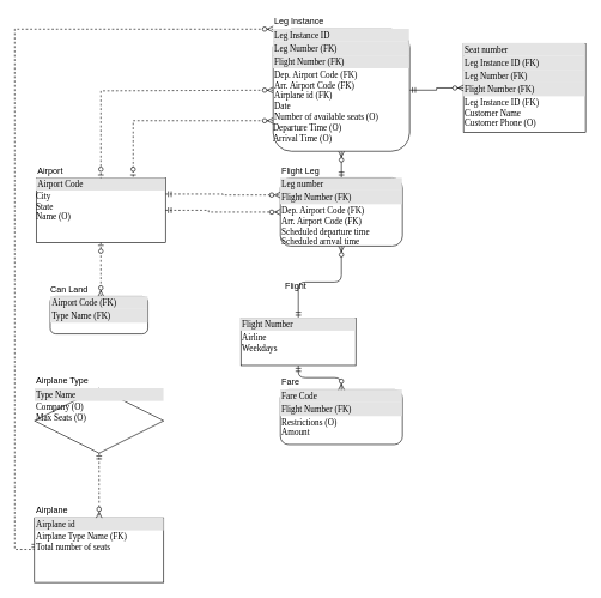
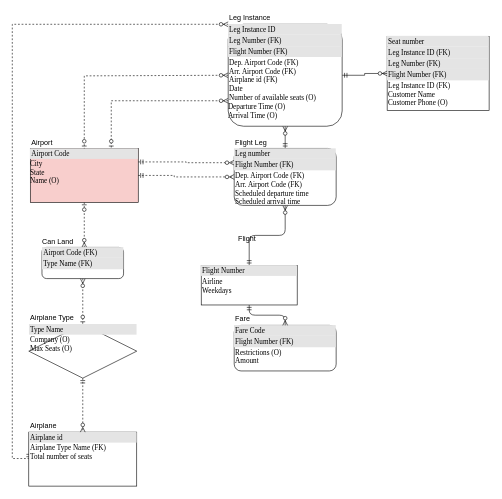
  <mxCell id="0" />
  <mxCell id="1" parent="0" />
  <mxCell id="2" style="edgeStyle=orthogonalEdgeStyle;rounded=0;orthogonalLoop=1;jettySize=auto;html=1;exitX=1;exitY=0.25;exitDx=0;exitDy=0;entryX=0;entryY=0.25;entryDx=0;entryDy=0;dashed=1;startArrow=ERmandOne;startFill=0;endArrow=ERzeroToMany;endFill=1;" parent="1" source="4" target="7" edge="1"><mxGeometry relative="1" as="geometry" /></mxCell>
  <mxCell id="3" style="edgeStyle=orthogonalEdgeStyle;rounded=0;orthogonalLoop=1;jettySize=auto;html=1;exitX=0.5;exitY=1;exitDx=0;exitDy=0;entryX=0.5;entryY=1;entryDx=0;entryDy=0;startArrow=ERzeroToOne;startFill=1;endArrow=ERzeroToMany;endFill=1;dashed=1;" edge="1" parent="1" source="4" target="31"><mxGeometry relative="1" as="geometry"><Array as="points"><mxPoint x="140" y="383" /><mxPoint x="140" y="383" /></Array></mxGeometry></mxCell>
- <mxCell id="4" value="&lt;div style=&quot;box-sizing: border-box ; width: 100% ; background: #e4e4e4 ; padding: 2px&quot;&gt;Airport Code&lt;/div&gt;City&lt;br&gt;State&lt;br&gt;Name (O)" style="verticalAlign=top;align=left;overflow=fill;html=1;rounded=0;shadow=0;comic=0;labelBackgroundColor=none;strokeWidth=1;fontFamily=Verdana;fontSize=12" parent="1" vertex="1"><mxGeometry x="50" y="247" width="180" height="90" as="geometry" /></mxCell>
+ <mxCell id="4" value="&lt;div style=&quot;box-sizing: border-box ; width: 100% ; background: #e4e4e4 ; padding: 2px&quot;&gt;Airport Code&lt;/div&gt;City&lt;br&gt;State&lt;br&gt;Name (O)" style="verticalAlign=top;align=left;overflow=fill;html=1;rounded=0;shadow=0;comic=0;labelBackgroundColor=none;strokeWidth=1;fontFamily=Verdana;fontSize=12;fillColor=#f8cecc;" parent="1" vertex="1"><mxGeometry x="50" y="247" width="180" height="90" as="geometry" /></mxCell>
  <mxCell id="5" style="edgeStyle=orthogonalEdgeStyle;html=1;entryX=0.5;entryY=0;labelBackgroundColor=none;startArrow=ERzeroToMany;endArrow=ERmandOne;fontFamily=Verdana;fontSize=12;align=left;startFill=1;endFill=0;" parent="1" source="7" target="14" edge="1"><mxGeometry relative="1" as="geometry" /></mxCell>
  <mxCell id="6" style="edgeStyle=orthogonalEdgeStyle;html=1;labelBackgroundColor=none;startArrow=ERmandOne;endArrow=ERzeroToMany;fontFamily=Verdana;fontSize=12;align=left;startFill=0;endFill=1;" parent="1" source="7" target="19" edge="1"><mxGeometry relative="1" as="geometry" /></mxCell>
  <mxCell id="7" value="&lt;div style=&quot;box-sizing: border-box ; width: 100% ; background: #e4e4e4 ; padding: 2px&quot;&gt;Leg number&lt;/div&gt;&lt;div style=&quot;box-sizing: border-box ; width: 100% ; background: #e4e4e4 ; padding: 2px&quot;&gt;Flight Number (FK)&lt;/div&gt;&lt;table style=&quot;width: 100% ; font-size: 1em&quot; cellpadding=&quot;2&quot; cellspacing=&quot;0&quot;&gt;&lt;tbody&gt;&lt;tr&gt;&lt;td&gt;Dep. Airport Code (FK)&lt;br&gt;Arr. Airport Code (FK)&lt;br&gt;Scheduled departure time&lt;br&gt;Scheduled arrival time&lt;/td&gt;&lt;td&gt;&lt;/td&gt;&lt;/tr&gt;&lt;/tbody&gt;&lt;/table&gt;" style="verticalAlign=top;align=left;overflow=fill;html=1;rounded=1;shadow=0;comic=0;labelBackgroundColor=none;strokeWidth=1;fontFamily=Verdana;fontSize=12" parent="1" vertex="1"><mxGeometry x="390" y="247" width="170" height="95" as="geometry" /></mxCell>
  <mxCell id="8" style="edgeStyle=orthogonalEdgeStyle;rounded=0;orthogonalLoop=1;jettySize=auto;html=1;exitX=0;exitY=0.5;exitDx=0;exitDy=0;entryX=0;entryY=1;entryDx=0;entryDy=0;startArrow=ERmandOne;startFill=0;endArrow=ERzeroToMany;endFill=1;dashed=1;" parent="1" source="9" target="27" edge="1"><mxGeometry relative="1" as="geometry"><Array as="points"><mxPoint x="20" y="764" /><mxPoint x="20" y="40" /></Array></mxGeometry></mxCell>
  <mxCell id="9" value="&lt;div style=&quot;box-sizing: border-box ; width: 100% ; background: #e4e4e4 ; padding: 2px&quot;&gt;Airplane id&lt;/div&gt;&lt;table style=&quot;width: 100% ; font-size: 1em&quot; cellpadding=&quot;2&quot; cellspacing=&quot;0&quot;&gt;&lt;tbody&gt;&lt;tr&gt;&lt;td&gt;Airplane Type Name (FK)&lt;br&gt;Total number of seats&lt;/td&gt;&lt;td&gt;&lt;/td&gt;&lt;/tr&gt;&lt;/tbody&gt;&lt;/table&gt;" style="verticalAlign=top;align=left;overflow=fill;html=1;rounded=0;shadow=0;comic=0;labelBackgroundColor=none;strokeWidth=1;fontFamily=Verdana;fontSize=12" parent="1" vertex="1"><mxGeometry x="47.5" y="720" width="180" height="90" as="geometry" /></mxCell>
  <mxCell id="10" style="edgeStyle=orthogonalEdgeStyle;html=1;entryX=0.5;entryY=0;labelBackgroundColor=none;startArrow=ERmandOne;endArrow=ERzeroToMany;fontFamily=Verdana;fontSize=12;align=left;dashed=1;startFill=0;endFill=1;" parent="1" source="11" target="9" edge="1"><mxGeometry relative="1" as="geometry" /></mxCell>
  <mxCell id="11" value="&lt;div style=&quot;box-sizing: border-box ; width: 100% ; background: #e4e4e4 ; padding: 2px&quot;&gt;Type Name&lt;/div&gt;&lt;table style=&quot;width: 100% ; font-size: 1em&quot; cellpadding=&quot;2&quot; cellspacing=&quot;0&quot;&gt;&lt;tbody&gt;&lt;tr&gt;&lt;td&gt;Company (O)&lt;br&gt;Max Seats (O)&lt;/td&gt;&lt;td&gt;&lt;/td&gt;&lt;/tr&gt;&lt;/tbody&gt;&lt;/table&gt;" style="rhombus;verticalAlign=top;align=left;overflow=fill;html=1;shadow=0;comic=0;labelBackgroundColor=none;strokeWidth=1;fontFamily=Verdana;fontSize=12;" parent="1" vertex="1"><mxGeometry x="47.5" y="540" width="180" height="90" as="geometry" /></mxCell>
  <mxCell id="12" value="&lt;div style=&quot;box-sizing: border-box ; width: 100% ; background: #e4e4e4 ; padding: 2px&quot;&gt;Fare Code&lt;/div&gt;&lt;div style=&quot;box-sizing: border-box ; width: 100% ; background: #e4e4e4 ; padding: 2px&quot;&gt;Flight Number (FK)&lt;/div&gt;&lt;table style=&quot;width: 100% ; font-size: 1em&quot; cellpadding=&quot;2&quot; cellspacing=&quot;0&quot;&gt;&lt;tbody&gt;&lt;tr&gt;&lt;td&gt;Restrictions (O)&lt;br&gt;Amount&lt;br&gt;&lt;/td&gt;&lt;td&gt;&lt;/td&gt;&lt;/tr&gt;&lt;/tbody&gt;&lt;/table&gt;" style="verticalAlign=top;align=left;overflow=fill;html=1;rounded=1;shadow=0;comic=0;labelBackgroundColor=none;strokeWidth=1;fontFamily=Verdana;fontSize=12" parent="1" vertex="1"><mxGeometry x="390" y="542" width="170" height="76" as="geometry" /></mxCell>
  <mxCell id="13" style="edgeStyle=orthogonalEdgeStyle;html=1;entryX=0.5;entryY=0;labelBackgroundColor=none;startArrow=ERmandOne;endArrow=ERzeroToMany;fontFamily=Verdana;fontSize=12;align=left;startFill=0;endFill=1;" parent="1" source="14" target="12" edge="1"><mxGeometry relative="1" as="geometry" /></mxCell>
  <mxCell id="14" value="&lt;div style=&quot;box-sizing: border-box ; width: 100% ; background: #e4e4e4 ; padding: 2px&quot;&gt;Flight Number&lt;/div&gt;&lt;table style=&quot;width: 100% ; font-size: 1em&quot; cellpadding=&quot;2&quot; cellspacing=&quot;0&quot;&gt;&lt;tbody&gt;&lt;tr&gt;&lt;td&gt;Airline&lt;br&gt;Weekdays&lt;/td&gt;&lt;td&gt;&lt;/td&gt;&lt;/tr&gt;&lt;/tbody&gt;&lt;/table&gt;" style="verticalAlign=top;align=left;overflow=fill;html=1;rounded=0;shadow=0;comic=0;labelBackgroundColor=none;strokeWidth=1;fontFamily=Verdana;fontSize=12" parent="1" vertex="1"><mxGeometry x="335" y="442" width="160" height="66" as="geometry" /></mxCell>
  <mxCell id="15" value="&lt;div style=&quot;box-sizing: border-box ; width: 100% ; background: #e4e4e4 ; padding: 2px&quot;&gt;Seat number&lt;/div&gt;&lt;div style=&quot;box-sizing: border-box ; width: 100% ; background: #e4e4e4 ; padding: 2px&quot;&gt;Leg Instance ID (FK)&lt;/div&gt;&lt;div style=&quot;box-sizing: border-box ; width: 100% ; background: #e4e4e4 ; padding: 2px&quot;&gt;Leg Number (FK)&lt;/div&gt;&lt;div style=&quot;box-sizing: border-box ; width: 100% ; background: #e4e4e4 ; padding: 2px&quot;&gt;Flight Number (FK)&lt;/div&gt;&lt;table style=&quot;width: 100% ; font-size: 1em&quot; cellpadding=&quot;2&quot; cellspacing=&quot;0&quot;&gt;&lt;tbody&gt;&lt;tr&gt;&lt;td&gt;Leg Instance ID (FK)&lt;br&gt;Customer Name&lt;br&gt;Customer Phone (O)&lt;/td&gt;&lt;td&gt;&lt;/td&gt;&lt;/tr&gt;&lt;/tbody&gt;&lt;/table&gt;" style="verticalAlign=top;align=left;overflow=fill;html=1;rounded=0;shadow=0;comic=0;labelBackgroundColor=none;strokeWidth=1;fontFamily=Verdana;fontSize=12" parent="1" vertex="1"><mxGeometry x="645" y="60" width="170" height="124" as="geometry" /></mxCell>
  <mxCell id="16" style="edgeStyle=orthogonalEdgeStyle;rounded=0;orthogonalLoop=1;jettySize=auto;html=1;exitX=1;exitY=0.5;exitDx=0;exitDy=0;entryX=0;entryY=0.5;entryDx=0;entryDy=0;startArrow=ERmandOne;startFill=0;endArrow=ERzeroToMany;endFill=1;" parent="1" source="19" target="15" edge="1"><mxGeometry relative="1" as="geometry" /></mxCell>
  <mxCell id="17" style="edgeStyle=orthogonalEdgeStyle;rounded=0;orthogonalLoop=1;jettySize=auto;html=1;exitX=0;exitY=0.5;exitDx=0;exitDy=0;entryX=0.5;entryY=1;entryDx=0;entryDy=0;dashed=1;startArrow=ERzeroToMany;startFill=1;endArrow=ERzeroToOne;endFill=1;" parent="1" source="19" target="20" edge="1"><mxGeometry relative="1" as="geometry"><Array as="points"><mxPoint x="140" y="126" /></Array></mxGeometry></mxCell>
  <mxCell id="18" style="edgeStyle=orthogonalEdgeStyle;rounded=0;orthogonalLoop=1;jettySize=auto;html=1;exitX=0;exitY=0.75;exitDx=0;exitDy=0;entryX=0.75;entryY=1;entryDx=0;entryDy=0;dashed=1;startArrow=ERzeroToMany;startFill=1;endArrow=ERzeroToOne;endFill=1;" parent="1" source="19" target="20" edge="1"><mxGeometry relative="1" as="geometry"><Array as="points"><mxPoint x="185" y="168" /></Array></mxGeometry></mxCell>
  <mxCell id="19" value="&lt;div style=&quot;box-sizing: border-box ; width: 100% ; background: #e4e4e4 ; padding: 2px&quot;&gt;Leg Instance ID&lt;/div&gt;&lt;div style=&quot;box-sizing: border-box ; width: 100% ; background: #e4e4e4 ; padding: 2px&quot;&gt;Leg Number (FK)&lt;/div&gt;&lt;div style=&quot;box-sizing: border-box ; width: 100% ; background: #e4e4e4 ; padding: 2px&quot;&gt;Flight Number (FK)&lt;/div&gt;&lt;table style=&quot;width: 100% ; font-size: 1em&quot; cellpadding=&quot;2&quot; cellspacing=&quot;0&quot;&gt;&lt;tbody&gt;&lt;tr&gt;&lt;td&gt;Dep. Airport Code (FK)&lt;br&gt;Arr. Airport Code (FK)&lt;br&gt;Airplane id (FK)&lt;br&gt;Date&lt;br&gt;Number of available seats (O)&lt;/td&gt;&lt;td&gt;&lt;br&gt;&lt;/td&gt;&lt;/tr&gt;&lt;/tbody&gt;&lt;/table&gt;Departure Time (O)&lt;br&gt;Arrival Time (O)" style="verticalAlign=top;align=left;overflow=fill;html=1;rounded=1;shadow=0;comic=0;labelBackgroundColor=none;strokeWidth=1;fontFamily=Verdana;fontSize=12" parent="1" vertex="1"><mxGeometry x="380" y="40" width="190" height="170" as="geometry" /></mxCell>
  <mxCell id="20" value="Airport" style="text;html=1;strokeColor=none;fillColor=none;align=left;verticalAlign=middle;whiteSpace=wrap;rounded=0;" parent="1" vertex="1"><mxGeometry x="50" y="227" width="180" height="20" as="geometry" /></mxCell>
  <mxCell id="21" value="Airplane Type" style="text;html=1;strokeColor=none;fillColor=none;align=left;verticalAlign=middle;whiteSpace=wrap;rounded=0;labelBackgroundColor=none;" parent="1" vertex="1"><mxGeometry x="47.5" y="520" width="180" height="20" as="geometry" /></mxCell>
  <mxCell id="22" value="Airplane" style="text;html=1;strokeColor=none;fillColor=none;align=left;verticalAlign=middle;whiteSpace=wrap;rounded=0;" parent="1" vertex="1"><mxGeometry x="47.5" y="700" width="180" height="20" as="geometry" /></mxCell>
  <mxCell id="23" style="edgeStyle=orthogonalEdgeStyle;rounded=0;orthogonalLoop=1;jettySize=auto;html=1;exitX=0.5;exitY=1;exitDx=0;exitDy=0;" parent="1" source="14" target="14" edge="1"><mxGeometry relative="1" as="geometry" /></mxCell>
  <mxCell id="24" value="Flight Leg" style="text;html=1;strokeColor=none;fillColor=none;align=left;verticalAlign=middle;whiteSpace=wrap;rounded=0;" parent="1" vertex="1"><mxGeometry x="390" y="227" width="180" height="20" as="geometry" /></mxCell>
  <mxCell id="25" value="Flight" style="text;html=1;strokeColor=none;fillColor=none;align=left;verticalAlign=middle;whiteSpace=wrap;rounded=0;" parent="1" vertex="1"><mxGeometry x="395" y="387" width="160" height="20" as="geometry" /></mxCell>
  <mxCell id="26" value="Fare" style="text;html=1;strokeColor=none;fillColor=none;align=left;verticalAlign=middle;whiteSpace=wrap;rounded=0;" parent="1" vertex="1"><mxGeometry x="390" y="522" width="180" height="20" as="geometry" /></mxCell>
  <mxCell id="27" value="Leg Instance" style="text;html=1;strokeColor=none;fillColor=none;align=left;verticalAlign=middle;whiteSpace=wrap;rounded=0;" parent="1" vertex="1"><mxGeometry x="380" y="20" width="180" height="20" as="geometry" /></mxCell>
  <mxCell id="28" style="edgeStyle=orthogonalEdgeStyle;rounded=0;orthogonalLoop=1;jettySize=auto;html=1;exitX=1;exitY=0.5;exitDx=0;exitDy=0;entryX=0;entryY=0.5;entryDx=0;entryDy=0;dashed=1;startArrow=ERmandOne;startFill=0;endArrow=ERzeroToMany;endFill=1;" parent="1" source="4" target="7" edge="1"><mxGeometry relative="1" as="geometry"><mxPoint x="250" y="329.5" as="sourcePoint" /><mxPoint x="340" y="337" as="targetPoint" /><Array as="points"><mxPoint x="290" y="292" /><mxPoint x="290" y="295" /></Array></mxGeometry></mxCell>
+ <mxCell id="29" style="edgeStyle=orthogonalEdgeStyle;rounded=0;orthogonalLoop=1;jettySize=auto;html=1;exitX=0.5;exitY=1;exitDx=0;exitDy=0;entryX=0.5;entryY=1;entryDx=0;entryDy=0;dashed=1;startArrow=ERzeroToMany;startFill=1;endArrow=ERzeroToOne;endFill=1;" edge="1" parent="1" source="30" target="21"><mxGeometry relative="1" as="geometry"><Array as="points"><mxPoint x="138" y="522" /><mxPoint x="138" y="522" /></Array></mxGeometry></mxCell>
  <mxCell id="30" value="&lt;div style=&quot;box-sizing: border-box ; width: 100% ; background: #e4e4e4 ; padding: 2px&quot;&gt;Airport Code (FK)&lt;/div&gt;&lt;div style=&quot;box-sizing: border-box ; width: 100% ; background: #e4e4e4 ; padding: 2px&quot;&gt;Type Name (FK)&lt;/div&gt;&lt;table style=&quot;width: 100% ; font-size: 1em&quot; cellpadding=&quot;2&quot; cellspacing=&quot;0&quot;&gt;&lt;tbody&gt;&lt;tr&gt;&lt;td&gt;&lt;br&gt;&lt;/td&gt;&lt;td&gt;&lt;/td&gt;&lt;/tr&gt;&lt;/tbody&gt;&lt;/table&gt;" style="verticalAlign=top;align=left;overflow=fill;html=1;rounded=1;shadow=0;comic=0;labelBackgroundColor=none;strokeWidth=1;fontFamily=Verdana;fontSize=12" vertex="1" parent="1"><mxGeometry x="69.5" y="412" width="136" height="52" as="geometry" /></mxCell>
  <mxCell id="31" value="Can Land" style="text;html=1;strokeColor=none;fillColor=none;align=left;verticalAlign=middle;whiteSpace=wrap;rounded=0;labelBackgroundColor=none;" vertex="1" parent="1"><mxGeometry x="67.5" y="392" width="145" height="20" as="geometry" /></mxCell>
